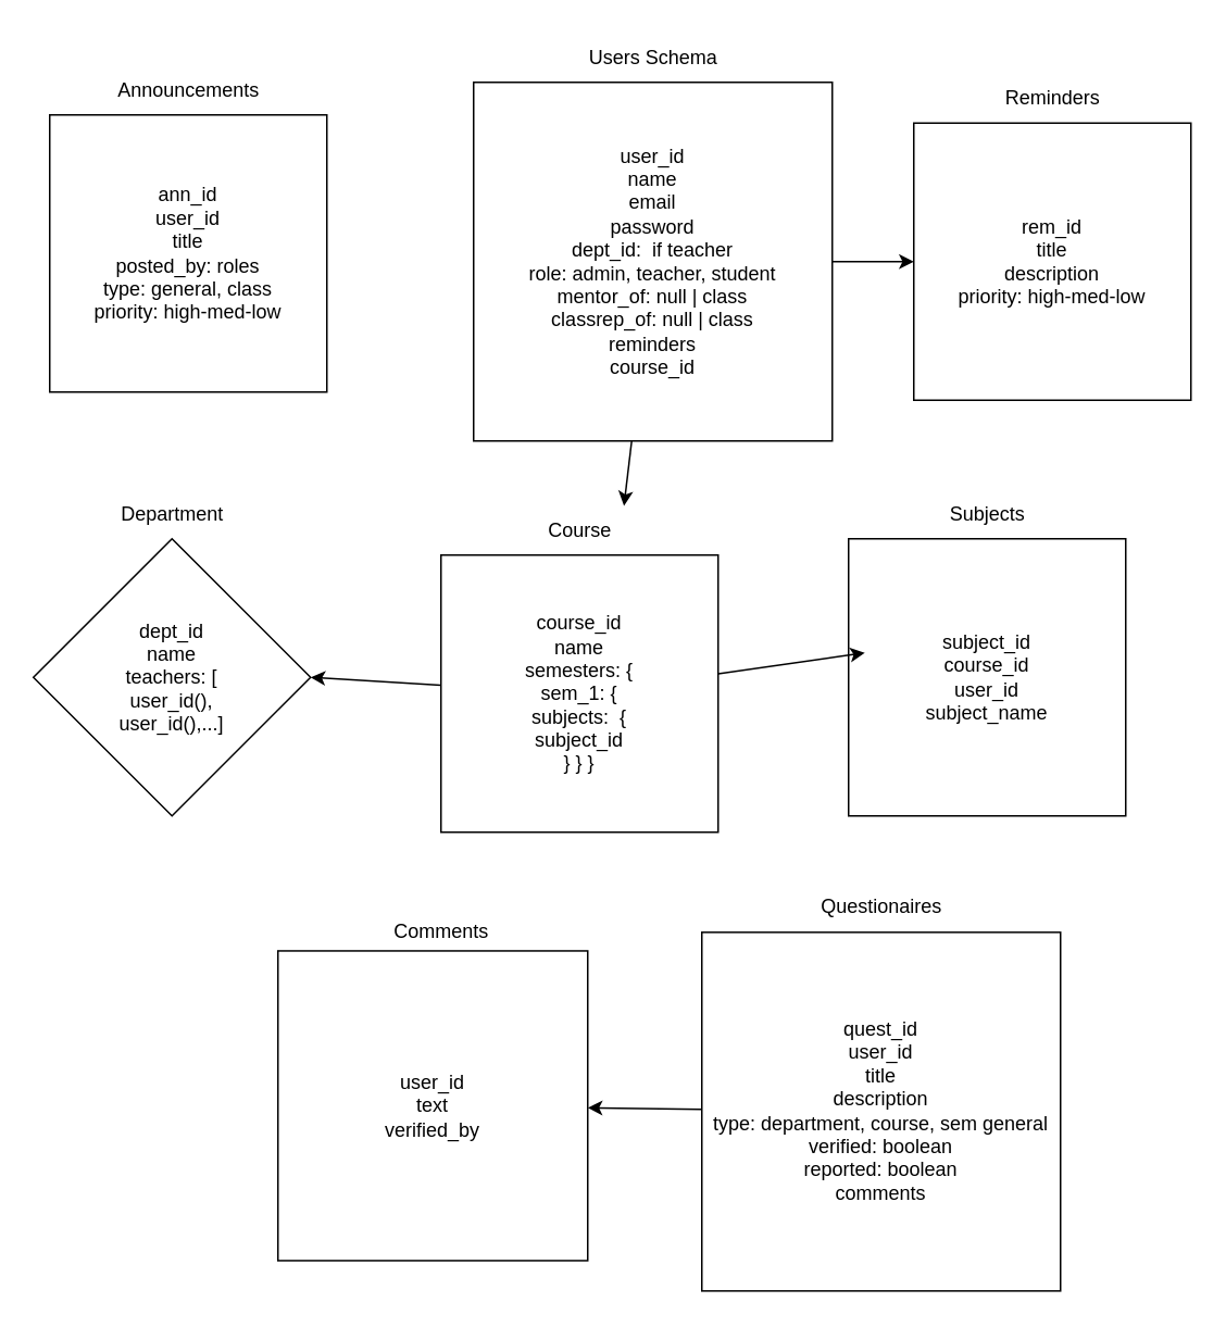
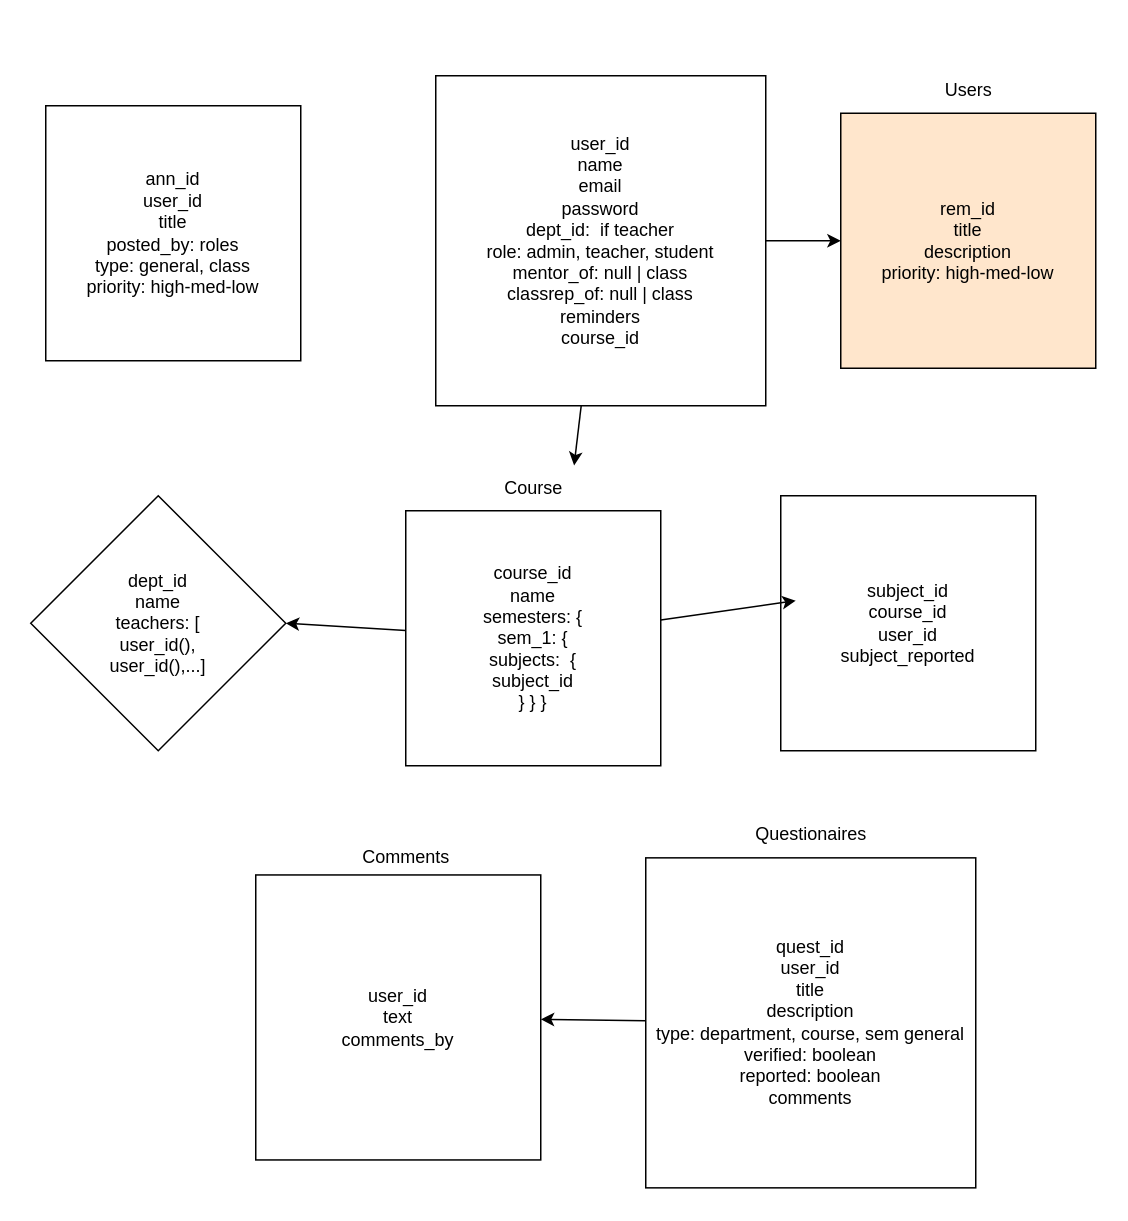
  <mxCell id="0" />
  <mxCell id="1" parent="0" />
  <mxCell id="2" style="edgeStyle=none;html=1;" parent="1" source="4" target="8" edge="1"><mxGeometry relative="1" as="geometry" /></mxCell>
  <mxCell id="3" value="" style="group" parent="1" vertex="1" connectable="0"><mxGeometry x="290" y="20" width="220" height="250" as="geometry" /></mxCell>
  <mxCell id="4" value="&lt;div style=&quot;&quot;&gt;&lt;span style=&quot;background-color: initial;&quot;&gt;user_id&lt;/span&gt;&lt;br&gt;&lt;/div&gt;&lt;div style=&quot;&quot;&gt;&lt;span style=&quot;background-color: initial;&quot;&gt;name&lt;/span&gt;&lt;/div&gt;&lt;div style=&quot;&quot;&gt;&lt;span style=&quot;background-color: initial;&quot;&gt;email&lt;/span&gt;&lt;/div&gt;&lt;div style=&quot;&quot;&gt;&lt;span style=&quot;background-color: initial;&quot;&gt;password&lt;/span&gt;&lt;/div&gt;&lt;div style=&quot;&quot;&gt;&lt;span style=&quot;background-color: initial;&quot;&gt;dept_id:&amp;nbsp; if teacher&lt;/span&gt;&lt;/div&gt;&lt;div style=&quot;&quot;&gt;&lt;span style=&quot;background-color: initial;&quot;&gt;role: admin, teacher, student&lt;/span&gt;&lt;/div&gt;&lt;div style=&quot;&quot;&gt;&lt;span style=&quot;background-color: initial;&quot;&gt;mentor_of: null | class&lt;/span&gt;&lt;/div&gt;&lt;div style=&quot;&quot;&gt;&lt;span style=&quot;background-color: initial;&quot;&gt;classrep_of: null | class&lt;/span&gt;&lt;/div&gt;&lt;div style=&quot;&quot;&gt;&lt;span style=&quot;background-color: initial;&quot;&gt;reminders&lt;/span&gt;&lt;br&gt;&lt;/div&gt;&lt;div style=&quot;&quot;&gt;&lt;span style=&quot;background-color: initial;&quot;&gt;course_id&lt;/span&gt;&lt;/div&gt;" style="whiteSpace=wrap;html=1;aspect=fixed;align=center;" parent="3" vertex="1"><mxGeometry y="30" width="220" height="220" as="geometry" /></mxCell>
- <mxCell id="5" value="Users Schema" style="text;html=1;align=center;verticalAlign=middle;resizable=0;points=[];autosize=1;strokeColor=none;fillColor=none;" parent="3" vertex="1"><mxGeometry x="60" width="100" height="30" as="geometry" /></mxCell>
  <mxCell id="6" value="" style="group" parent="1" vertex="1" connectable="0"><mxGeometry x="560" y="45" width="170" height="200" as="geometry" /></mxCell>
- <mxCell id="7" value="Reminders" style="text;html=1;align=center;verticalAlign=middle;resizable=0;points=[];autosize=1;strokeColor=none;fillColor=none;" parent="6" vertex="1"><mxGeometry x="45" width="80" height="30" as="geometry" /></mxCell>
- <mxCell id="8" value="rem_id&lt;br&gt;title&lt;br&gt;description&lt;br&gt;priority: high-med-low" style="whiteSpace=wrap;html=1;aspect=fixed;" parent="6" vertex="1"><mxGeometry y="30" width="170" height="170" as="geometry" /></mxCell>
+ <mxCell id="7" value="Users" style="text;html=1;align=center;verticalAlign=middle;resizable=0;points=[];autosize=1;strokeColor=none;fillColor=none;" parent="6" vertex="1"><mxGeometry x="45" width="80" height="30" as="geometry" /></mxCell>
+ <mxCell id="8" value="rem_id&lt;br&gt;title&lt;br&gt;description&lt;br&gt;priority: high-med-low" style="whiteSpace=wrap;html=1;aspect=fixed;fillColor=#ffe6cc;" parent="6" vertex="1"><mxGeometry y="30" width="170" height="170" as="geometry" /></mxCell>
  <mxCell id="9" value="" style="group" parent="1" vertex="1" connectable="0"><mxGeometry x="30" y="40" width="170" height="200" as="geometry" /></mxCell>
- <mxCell id="10" value="Announcements" style="text;html=1;align=center;verticalAlign=middle;resizable=0;points=[];autosize=1;strokeColor=none;fillColor=none;" parent="9" vertex="1"><mxGeometry x="30" width="110" height="30" as="geometry" /></mxCell>
  <mxCell id="11" value="ann_id&lt;br&gt;user_id&lt;br&gt;title&lt;br&gt;posted_by: roles&lt;br&gt;type: general, class&lt;br&gt;priority: high-med-low" style="whiteSpace=wrap;html=1;aspect=fixed;" parent="9" vertex="1"><mxGeometry y="30" width="170" height="170" as="geometry" /></mxCell>
  <mxCell id="12" value="" style="group" parent="1" vertex="1" connectable="0"><mxGeometry x="430" y="541.4" width="220" height="250" as="geometry" /></mxCell>
  <mxCell id="13" value="Questionaires" style="text;html=1;align=center;verticalAlign=middle;resizable=0;points=[];autosize=1;strokeColor=none;fillColor=none;rotation=0;" parent="12" vertex="1"><mxGeometry x="60" width="100" height="30" as="geometry" /></mxCell>
  <mxCell id="14" value="quest_id&lt;br&gt;user_id&lt;br&gt;title&lt;br&gt;description&lt;br&gt;type: department, course, sem general&lt;br&gt;verified: boolean&lt;br&gt;reported: boolean&lt;br&gt;comments" style="whiteSpace=wrap;html=1;aspect=fixed;" parent="12" vertex="1"><mxGeometry y="30" width="220" height="220" as="geometry" /></mxCell>
  <mxCell id="15" value="" style="group" parent="1" vertex="1" connectable="0"><mxGeometry x="170" y="556.4" width="190" height="220" as="geometry" /></mxCell>
  <mxCell id="16" value="Comments" style="text;html=1;align=center;verticalAlign=middle;resizable=0;points=[];autosize=1;strokeColor=none;fillColor=none;rotation=0;" parent="15" vertex="1"><mxGeometry x="60.455" width="80" height="30" as="geometry" /></mxCell>
- <mxCell id="17" value="user_id&lt;br&gt;text&lt;br&gt;verified_by" style="whiteSpace=wrap;html=1;aspect=fixed;" parent="15" vertex="1"><mxGeometry y="26.4" width="190" height="190" as="geometry" /></mxCell>
+ <mxCell id="17" value="user_id&lt;br&gt;text&lt;br&gt;comments_by" style="whiteSpace=wrap;html=1;aspect=fixed;" parent="15" vertex="1"><mxGeometry y="26.4" width="190" height="190" as="geometry" /></mxCell>
  <mxCell id="18" value="" style="edgeStyle=none;html=1;" parent="1" source="14" target="17" edge="1"><mxGeometry relative="1" as="geometry" /></mxCell>
  <mxCell id="19" value="" style="group" vertex="1" connectable="0" parent="1"><mxGeometry x="20" y="300" width="170" height="200" as="geometry" /></mxCell>
- <mxCell id="20" value="Department" style="text;html=1;align=center;verticalAlign=middle;resizable=0;points=[];autosize=1;strokeColor=none;fillColor=none;" vertex="1" parent="19"><mxGeometry x="40" width="90" height="30" as="geometry" /></mxCell>
  <mxCell id="21" value="dept_id&lt;br&gt;name&lt;br&gt;teachers: [&lt;br&gt;user_id(),&lt;br&gt;user_id(),...]" style="rhombus;whiteSpace=wrap;html=1;aspect=fixed;" vertex="1" parent="19"><mxGeometry y="30" width="170" height="170" as="geometry" /></mxCell>
  <mxCell id="22" value="" style="group" vertex="1" connectable="0" parent="1"><mxGeometry x="270" y="310" width="170" height="200" as="geometry" /></mxCell>
  <mxCell id="23" value="Course" style="text;html=1;align=center;verticalAlign=middle;resizable=0;points=[];autosize=1;strokeColor=none;fillColor=none;" vertex="1" parent="22"><mxGeometry x="55" width="60" height="30" as="geometry" /></mxCell>
  <mxCell id="24" value="course_id&lt;br&gt;name&lt;br&gt;semesters: {&lt;br&gt;sem_1: {&lt;br&gt;subjects:&amp;nbsp; {&lt;br&gt;subject_id &lt;br&gt;} } }" style="whiteSpace=wrap;html=1;aspect=fixed;" vertex="1" parent="22"><mxGeometry y="30" width="170" height="170" as="geometry" /></mxCell>
  <mxCell id="25" value="" style="group" vertex="1" connectable="0" parent="1"><mxGeometry x="520" y="300" width="170" height="200" as="geometry" /></mxCell>
- <mxCell id="26" value="Subjects" style="text;html=1;align=center;verticalAlign=middle;resizable=0;points=[];autosize=1;strokeColor=none;fillColor=none;" vertex="1" parent="25"><mxGeometry x="50" width="70" height="30" as="geometry" /></mxCell>
- <mxCell id="27" value="subject_id&lt;br&gt;course_id&lt;br&gt;user_id&lt;br&gt;subject_name" style="whiteSpace=wrap;html=1;aspect=fixed;" vertex="1" parent="25"><mxGeometry y="30" width="170" height="170" as="geometry" /></mxCell>
+ <mxCell id="27" value="subject_id&lt;br&gt;course_id&lt;br&gt;user_id&lt;br&gt;subject_reported" style="whiteSpace=wrap;html=1;aspect=fixed;" vertex="1" parent="25"><mxGeometry y="30" width="170" height="170" as="geometry" /></mxCell>
  <mxCell id="28" style="edgeStyle=none;html=1;entryX=0.954;entryY=-0.008;entryDx=0;entryDy=0;entryPerimeter=0;" edge="1" parent="1" source="4" target="23"><mxGeometry relative="1" as="geometry"><mxPoint x="410" y="320" as="targetPoint" /></mxGeometry></mxCell>
  <mxCell id="29" style="edgeStyle=none;html=1;" edge="1" parent="1" source="24"><mxGeometry relative="1" as="geometry"><mxPoint x="530" y="400" as="targetPoint" /></mxGeometry></mxCell>
  <mxCell id="30" style="edgeStyle=none;html=1;entryX=1;entryY=0.5;entryDx=0;entryDy=0;" edge="1" parent="1" source="24" target="21"><mxGeometry relative="1" as="geometry" /></mxCell>
